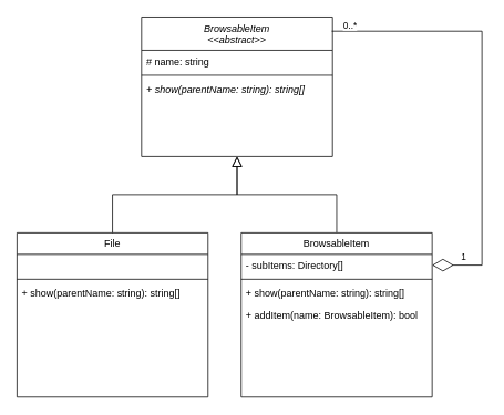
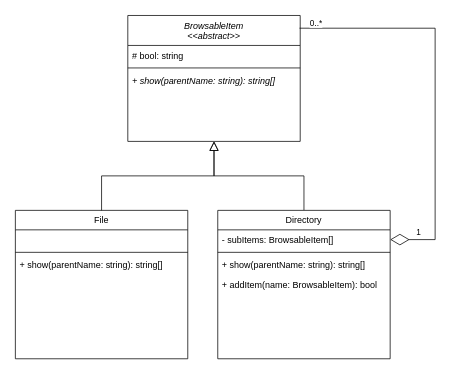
  <mxCell id="0" />
  <mxCell id="1" parent="0" />
  <mxCell id="2" value="BrowsableItem&#10;&lt;&lt;abstract&gt;&gt;" style="swimlane;fontStyle=2;align=center;verticalAlign=top;childLayout=stackLayout;horizontal=1;startSize=40;horizontalStack=0;resizeParent=1;resizeLast=0;collapsible=1;marginBottom=0;rounded=0;shadow=0;strokeWidth=1;" parent="1" vertex="1"><mxGeometry x="170" y="20" width="230" height="168" as="geometry"><mxRectangle x="230" y="140" width="160" height="26" as="alternateBounds" /></mxGeometry></mxCell>
- <mxCell id="3" value="# name: string" style="text;align=left;verticalAlign=top;spacingLeft=4;spacingRight=4;overflow=hidden;rotatable=0;points=[[0,0.5],[1,0.5]];portConstraint=eastwest;" parent="2" vertex="1"><mxGeometry y="40" width="230" height="26" as="geometry" /></mxCell>
+ <mxCell id="3" value="# bool: string" style="text;align=left;verticalAlign=top;spacingLeft=4;spacingRight=4;overflow=hidden;rotatable=0;points=[[0,0.5],[1,0.5]];portConstraint=eastwest;" parent="2" vertex="1"><mxGeometry y="40" width="230" height="26" as="geometry" /></mxCell>
  <mxCell id="4" value="" style="line;html=1;strokeWidth=1;align=left;verticalAlign=middle;spacingTop=-1;spacingLeft=3;spacingRight=3;rotatable=0;labelPosition=right;points=[];portConstraint=eastwest;" parent="2" vertex="1"><mxGeometry y="66" width="230" height="8" as="geometry" /></mxCell>
  <mxCell id="5" value="+ show(parentName: string): string[]" style="text;align=left;verticalAlign=top;spacingLeft=4;spacingRight=4;overflow=hidden;rotatable=0;points=[[0,0.5],[1,0.5]];portConstraint=eastwest;fontStyle=2" parent="2" vertex="1"><mxGeometry y="74" width="230" height="26" as="geometry" /></mxCell>
  <mxCell id="6" value="File" style="swimlane;fontStyle=0;align=center;verticalAlign=top;childLayout=stackLayout;horizontal=1;startSize=26;horizontalStack=0;resizeParent=1;resizeLast=0;collapsible=1;marginBottom=0;rounded=0;shadow=0;strokeWidth=1;" parent="1" vertex="1"><mxGeometry x="20" y="280" width="230" height="198" as="geometry"><mxRectangle x="110" y="350" width="160" height="26" as="alternateBounds" /></mxGeometry></mxCell>
  <mxCell id="7" value=" " style="text;align=left;verticalAlign=top;spacingLeft=4;spacingRight=4;overflow=hidden;rotatable=0;points=[[0,0.5],[1,0.5]];portConstraint=eastwest;" parent="6" vertex="1"><mxGeometry y="26" width="230" height="26" as="geometry" /></mxCell>
  <mxCell id="8" value="" style="line;html=1;strokeWidth=1;align=left;verticalAlign=middle;spacingTop=-1;spacingLeft=3;spacingRight=3;rotatable=0;labelPosition=right;points=[];portConstraint=eastwest;" parent="6" vertex="1"><mxGeometry y="52" width="230" height="8" as="geometry" /></mxCell>
  <mxCell id="9" value="+ show(parentName: string): string[]" style="text;align=left;verticalAlign=top;spacingLeft=4;spacingRight=4;overflow=hidden;rotatable=0;points=[[0,0.5],[1,0.5]];portConstraint=eastwest;fontStyle=0" parent="6" vertex="1"><mxGeometry y="60" width="230" height="26" as="geometry" /></mxCell>
  <mxCell id="10" value="" style="endArrow=block;endSize=10;endFill=0;shadow=0;strokeWidth=1;rounded=0;edgeStyle=elbowEdgeStyle;elbow=vertical;" parent="1" source="6" target="2" edge="1"><mxGeometry width="160" relative="1" as="geometry"><mxPoint x="170" y="183" as="sourcePoint" /><mxPoint x="170" y="183" as="targetPoint" /></mxGeometry></mxCell>
  <mxCell id="11" value="" style="endArrow=block;endSize=10;endFill=0;shadow=0;strokeWidth=1;rounded=0;edgeStyle=elbowEdgeStyle;elbow=vertical;" parent="1" source="12" target="2" edge="1"><mxGeometry width="160" relative="1" as="geometry"><mxPoint x="360" y="280" as="sourcePoint" /><mxPoint x="280" y="251" as="targetPoint" /></mxGeometry></mxCell>
- <mxCell id="12" value="BrowsableItem" style="swimlane;fontStyle=0;align=center;verticalAlign=top;childLayout=stackLayout;horizontal=1;startSize=26;horizontalStack=0;resizeParent=1;resizeLast=0;collapsible=1;marginBottom=0;rounded=0;shadow=0;strokeWidth=1;" parent="1" vertex="1"><mxGeometry x="290" y="280" width="230" height="198" as="geometry"><mxRectangle x="110" y="350" width="160" height="26" as="alternateBounds" /></mxGeometry></mxCell>
- <mxCell id="13" value="- subItems: Directory[]" style="text;align=left;verticalAlign=top;spacingLeft=4;spacingRight=4;overflow=hidden;rotatable=0;points=[[0,0.5],[1,0.5]];portConstraint=eastwest;fontStyle=0" parent="12" vertex="1"><mxGeometry y="26" width="230" height="26" as="geometry" /></mxCell>
+ <mxCell id="12" value="Directory" style="swimlane;fontStyle=0;align=center;verticalAlign=top;childLayout=stackLayout;horizontal=1;startSize=26;horizontalStack=0;resizeParent=1;resizeLast=0;collapsible=1;marginBottom=0;rounded=0;shadow=0;strokeWidth=1;" parent="1" vertex="1"><mxGeometry x="290" y="280" width="230" height="198" as="geometry"><mxRectangle x="110" y="350" width="160" height="26" as="alternateBounds" /></mxGeometry></mxCell>
+ <mxCell id="13" value="- subItems: BrowsableItem[]" style="text;align=left;verticalAlign=top;spacingLeft=4;spacingRight=4;overflow=hidden;rotatable=0;points=[[0,0.5],[1,0.5]];portConstraint=eastwest;fontStyle=0" parent="12" vertex="1"><mxGeometry y="26" width="230" height="26" as="geometry" /></mxCell>
  <mxCell id="14" value="" style="line;html=1;strokeWidth=1;align=left;verticalAlign=middle;spacingTop=-1;spacingLeft=3;spacingRight=3;rotatable=0;labelPosition=right;points=[];portConstraint=eastwest;" parent="12" vertex="1"><mxGeometry y="52" width="230" height="8" as="geometry" /></mxCell>
  <mxCell id="15" value="+ show(parentName: string): string[]" style="text;align=left;verticalAlign=top;spacingLeft=4;spacingRight=4;overflow=hidden;rotatable=0;points=[[0,0.5],[1,0.5]];portConstraint=eastwest;fontStyle=0" parent="12" vertex="1"><mxGeometry y="60" width="230" height="26" as="geometry" /></mxCell>
  <mxCell id="16" value="+ addItem(name: BrowsableItem): bool" style="text;align=left;verticalAlign=top;spacingLeft=4;spacingRight=4;overflow=hidden;rotatable=0;points=[[0,0.5],[1,0.5]];portConstraint=eastwest;fontStyle=0" vertex="1" parent="12"><mxGeometry y="86" width="230" height="26" as="geometry" /></mxCell>
  <mxCell id="17" style="edgeStyle=orthogonalEdgeStyle;rounded=0;orthogonalLoop=1;jettySize=auto;html=1;exitX=0.996;exitY=0.101;exitDx=0;exitDy=0;endArrow=diamondThin;endFill=0;endSize=23;exitPerimeter=0;entryX=1;entryY=0.5;entryDx=0;entryDy=0;" parent="1" source="2" target="13" edge="1"><mxGeometry relative="1" as="geometry"><mxPoint x="630" y="390" as="targetPoint" /><Array as="points"><mxPoint x="580" y="37" /><mxPoint x="580" y="319" /></Array></mxGeometry></mxCell>
  <mxCell id="18" value="1" style="edgeLabel;html=1;align=center;verticalAlign=middle;resizable=0;points=[];" parent="17" vertex="1" connectable="0"><mxGeometry x="0.822" y="1" relative="1" as="geometry"><mxPoint x="-9" y="-12" as="offset" /></mxGeometry></mxCell>
  <mxCell id="19" value="0..*" style="edgeLabel;html=1;align=center;verticalAlign=middle;resizable=0;points=[];" parent="17" vertex="1" connectable="0"><mxGeometry x="-0.858" y="-1" relative="1" as="geometry"><mxPoint x="-16" y="-8" as="offset" /></mxGeometry></mxCell>
